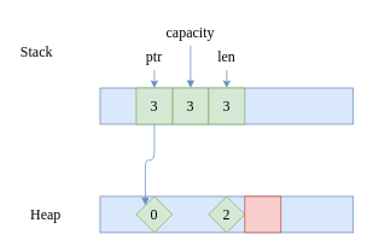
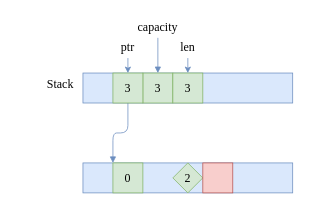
  <mxCell id="0" />
  <mxCell id="1" parent="0" />
  <mxCell id="2" value="" style="rounded=0;whiteSpace=wrap;html=1;shadow=0;strokeColor=#6c8ebf;strokeWidth=1;fontFamily=Ubuntu;fontSize=16;fontStyle=0;fillColor=#dae8fc;" vertex="1" parent="1"><mxGeometry x="110" y="217" width="280" height="40" as="geometry" /></mxCell>
  <mxCell id="3" value="" style="group" vertex="1" connectable="0" parent="1"><mxGeometry x="150" y="217" width="160" height="40" as="geometry" /></mxCell>
- <mxCell id="4" value="0" style="rhombus;whiteSpace=wrap;html=1;shadow=0;strokeColor=#82b366;strokeWidth=1;fontFamily=Ubuntu;fontSize=16;fontStyle=0;fillColor=#d5e8d4;" vertex="1" parent="3"><mxGeometry width="40" height="40" as="geometry" /></mxCell>
+ <mxCell id="4" value="0" style="rounded=0;whiteSpace=wrap;html=1;shadow=0;strokeColor=#82b366;strokeWidth=1;fontFamily=Ubuntu;fontSize=16;fontStyle=0;fillColor=#d5e8d4;" vertex="1" parent="3"><mxGeometry width="40" height="40" as="geometry" /></mxCell>
  <mxCell id="5" value="2" style="rhombus;whiteSpace=wrap;html=1;shadow=0;strokeColor=#82b366;strokeWidth=1;fontFamily=Ubuntu;fontSize=16;fontStyle=0;fillColor=#d5e8d4;" vertex="1" parent="3"><mxGeometry x="80" width="40" height="40" as="geometry" /></mxCell>
  <mxCell id="6" value="" style="rounded=0;whiteSpace=wrap;html=1;shadow=0;strokeColor=#b85450;strokeWidth=1;fontFamily=Ubuntu;fontSize=16;fontStyle=0;fillColor=#f8cecc;" vertex="1" parent="3"><mxGeometry x="120" width="40" height="40" as="geometry" /></mxCell>
- <mxCell id="7" value="Heap" style="text;html=1;align=center;verticalAlign=middle;whiteSpace=wrap;rounded=0;fontFamily=Ubuntu;fontSize=16;fontStyle=0;" vertex="1" parent="1"><mxGeometry x="20" y="222" width="60" height="30" as="geometry" /></mxCell>
- <mxCell id="8" value="Stack" style="text;html=1;align=center;verticalAlign=middle;whiteSpace=wrap;rounded=0;fontFamily=Ubuntu;fontSize=16;fontStyle=0;" vertex="1" parent="1"><mxGeometry x="10" y="42" width="60" height="30" as="geometry" /></mxCell>
+ <mxCell id="8" value="Stack" style="text;html=1;align=center;verticalAlign=middle;whiteSpace=wrap;rounded=0;fontFamily=Ubuntu;fontSize=16;fontStyle=0;" vertex="1" parent="1"><mxGeometry x="50" y="97" width="60" height="30" as="geometry" /></mxCell>
  <mxCell id="9" value="" style="rounded=0;whiteSpace=wrap;html=1;shadow=0;strokeColor=#6c8ebf;strokeWidth=1;fontFamily=Ubuntu;fontSize=16;fontStyle=0;fillColor=#dae8fc;" vertex="1" parent="1"><mxGeometry x="110" y="97" width="280" height="40" as="geometry" /></mxCell>
  <mxCell id="10" value="3" style="rounded=0;whiteSpace=wrap;html=1;shadow=0;strokeColor=#82b366;strokeWidth=1;fontFamily=Ubuntu;fontSize=16;fontStyle=0;fillColor=#d5e8d4;" vertex="1" parent="1"><mxGeometry x="190" y="97" width="40" height="40" as="geometry" /></mxCell>
  <mxCell id="11" value="3" style="rounded=0;whiteSpace=wrap;html=1;shadow=0;strokeColor=#82b366;strokeWidth=1;fontFamily=Ubuntu;fontSize=16;fontStyle=0;fillColor=#d5e8d4;" vertex="1" parent="1"><mxGeometry x="230" y="97" width="40" height="40" as="geometry" /></mxCell>
  <mxCell id="12" style="edgeStyle=orthogonalEdgeStyle;rounded=1;orthogonalLoop=1;jettySize=auto;html=1;entryX=0;entryY=0;entryDx=0;entryDy=0;shadow=0;strokeColor=#6c8ebf;strokeWidth=1;fontFamily=Ubuntu;fontSize=14;fontStyle=0;endArrow=block;endFill=1;fillColor=#dae8fc;" edge="1" parent="1" source="13" target="4"><mxGeometry relative="1" as="geometry" /></mxCell>
  <mxCell id="13" value="3" style="rounded=0;whiteSpace=wrap;html=1;shadow=0;strokeColor=#82b366;strokeWidth=1;fontFamily=Ubuntu;fontSize=16;fontStyle=0;fillColor=#d5e8d4;" vertex="1" parent="1"><mxGeometry x="150" y="97" width="40" height="40" as="geometry" /></mxCell>
  <mxCell id="14" value="ptr" style="text;html=1;align=center;verticalAlign=middle;whiteSpace=wrap;rounded=0;fontFamily=Ubuntu;fontSize=16;fontStyle=0;" vertex="1" parent="1"><mxGeometry x="140" y="47" width="60" height="30" as="geometry" /></mxCell>
  <mxCell id="15" value="len" style="text;html=1;align=center;verticalAlign=middle;whiteSpace=wrap;rounded=0;fontFamily=Ubuntu;fontSize=16;fontStyle=0;" vertex="1" parent="1"><mxGeometry x="220" y="47" width="60" height="30" as="geometry" /></mxCell>
  <mxCell id="16" style="edgeStyle=orthogonalEdgeStyle;rounded=1;orthogonalLoop=1;jettySize=auto;html=1;shadow=0;strokeColor=#6c8ebf;strokeWidth=1;fontFamily=Ubuntu;fontSize=14;fontStyle=0;endArrow=block;endFill=1;fillColor=#dae8fc;" edge="1" parent="1" source="17" target="10"><mxGeometry relative="1" as="geometry" /></mxCell>
  <mxCell id="17" value="capacity" style="text;html=1;align=center;verticalAlign=middle;whiteSpace=wrap;rounded=0;fontFamily=Ubuntu;fontSize=16;fontStyle=0;" vertex="1" parent="1"><mxGeometry x="180" y="20" width="60" height="30" as="geometry" /></mxCell>
  <mxCell id="18" value="" style="endArrow=classic;html=1;rounded=1;shadow=0;strokeColor=#6c8ebf;strokeWidth=1;fontFamily=Ubuntu;fontSize=14;fontStyle=0;fillColor=#dae8fc;exitX=0.5;exitY=1;exitDx=0;exitDy=0;entryX=0.5;entryY=0;entryDx=0;entryDy=0;" edge="1" parent="1" source="15" target="11"><mxGeometry width="50" height="50" relative="1" as="geometry"><mxPoint x="270" y="307" as="sourcePoint" /><mxPoint x="320" y="257" as="targetPoint" /></mxGeometry></mxCell>
  <mxCell id="19" value="" style="endArrow=classic;html=1;rounded=1;shadow=0;strokeColor=#6c8ebf;strokeWidth=1;fontFamily=Ubuntu;fontSize=14;fontStyle=0;fillColor=#dae8fc;exitX=0.5;exitY=1;exitDx=0;exitDy=0;" edge="1" parent="1" source="14" target="13"><mxGeometry width="50" height="50" relative="1" as="geometry"><mxPoint x="270" y="307" as="sourcePoint" /><mxPoint x="320" y="257" as="targetPoint" /></mxGeometry></mxCell>
